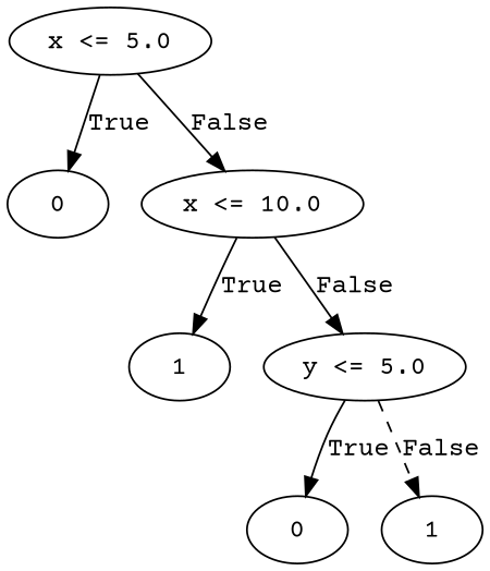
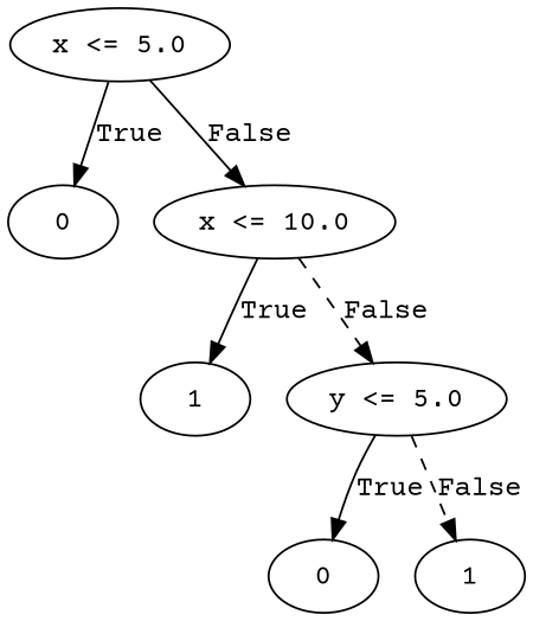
  digraph {
    fontname="Courier Prime"
    node [fontname="Courier Prime"]
    edge [fontname="Courier Prime"]
    n1 [label="x <= 5.0"]
    n2 [label=0]
    n3 [label="x <= 10.0"]
    n4 [label=1]
    n5 [label="y <= 5.0"]
    n6 [label=0]
    n7 [label=1]
    n1 -> n2 [label=True]
    n1 -> n3 [label=False style=solid]
    n3 -> n4 [label=True]
-   n3 -> n5 [label=False style=solid]
+   n3 -> n5 [label=False style=dashed]
    n5 -> n6 [label=True]
    n5 -> n7 [label=False style=dashed]
  }
